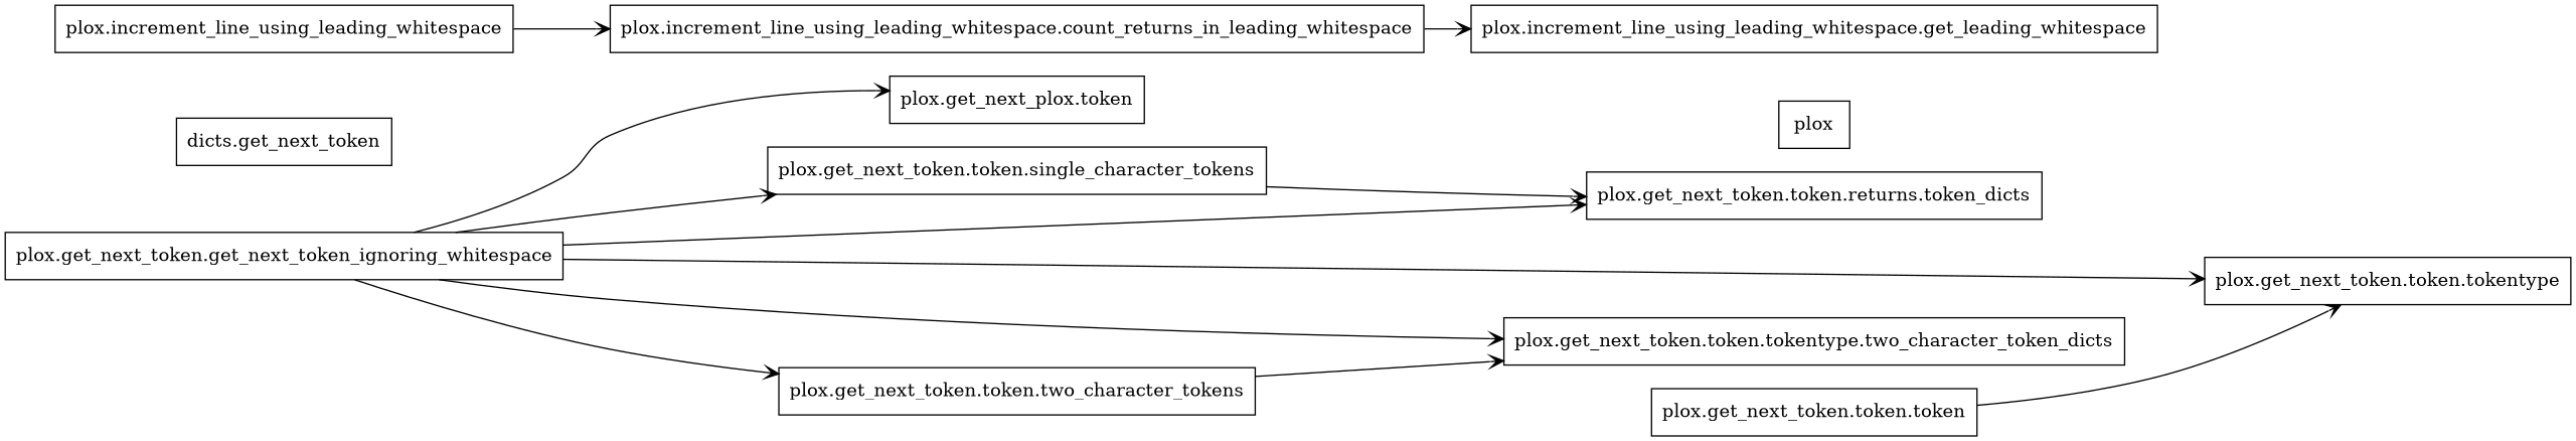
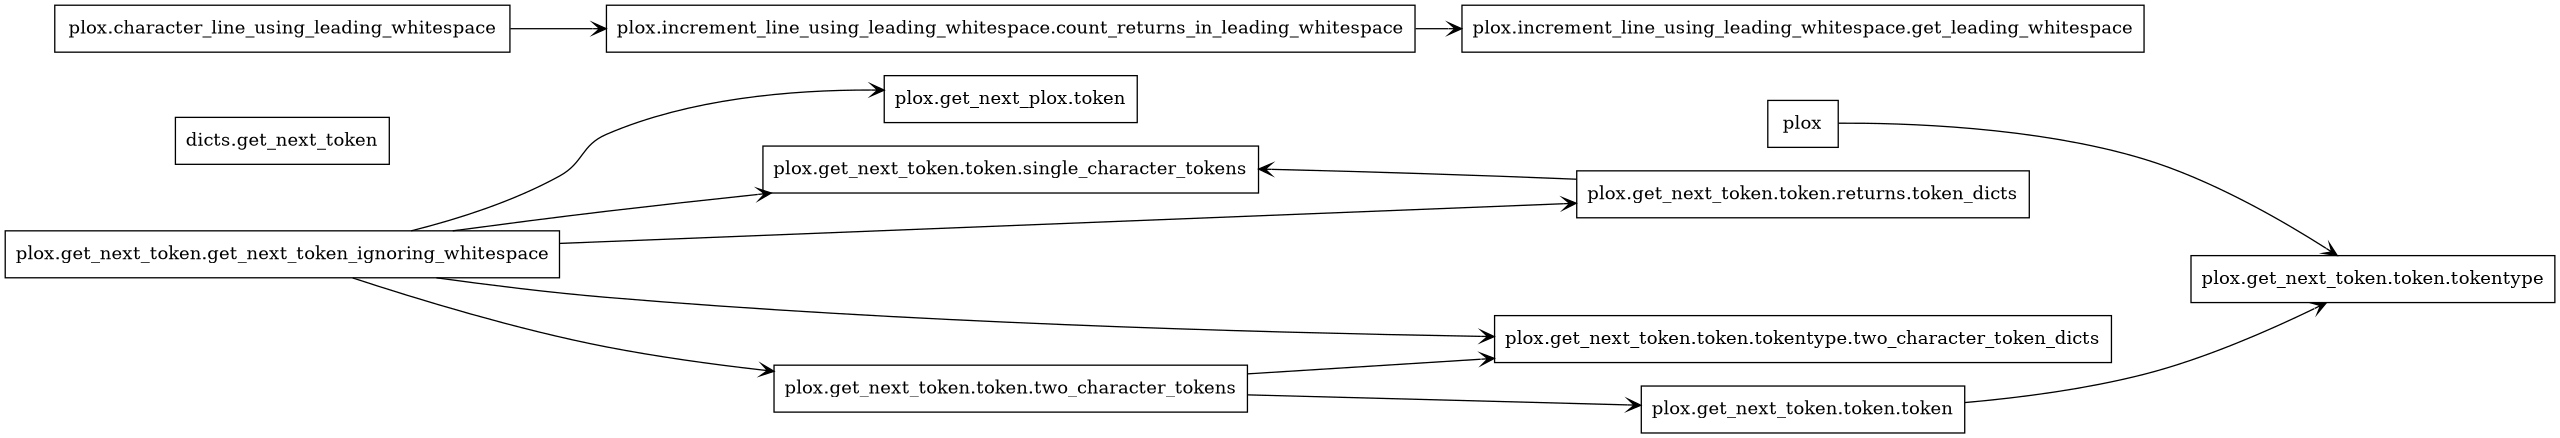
  digraph {
    rankdir=LR
    node [color=black shape=box style=solid]
    edge [arrowhead=open arrowtail=none]
    n1 [label=plox]
    n2 [label="dicts.get_next_token"]
    n3 [label="plox.get_next_token.get_next_token_ignoring_whitespace"]
    n4 [label="plox.get_next_plox.token"]
    n5 [label="plox.get_next_token.token.single_character_tokens"]
    n6 [label="plox.get_next_token.token.tokentype"]
    n7 [label="plox.get_next_token.token.returns.token_dicts"]
    n8 [label="plox.get_next_token.token.tokentype.two_character_token_dicts"]
    n9 [label="plox.get_next_token.token.two_character_tokens"]
    n10 [label="plox.get_next_token.token.token"]
-   n11 [label="plox.increment_line_using_leading_whitespace"]
+   n11 [label="plox.character_line_using_leading_whitespace"]
    n12 [label="plox.increment_line_using_leading_whitespace.count_returns_in_leading_whitespace"]
    n13 [label="plox.increment_line_using_leading_whitespace.get_leading_whitespace"]
    n3 -> n4
    n3 -> n5
-   n3 -> n6
+   n1 -> n6
    n3 -> n7
    n3 -> n8
    n3 -> n9
-   n5 -> n7
+   n7 -> n5
    n9 -> n8
+   n9 -> n10
    n10 -> n6
    n11 -> n12
    n12 -> n13
  }
